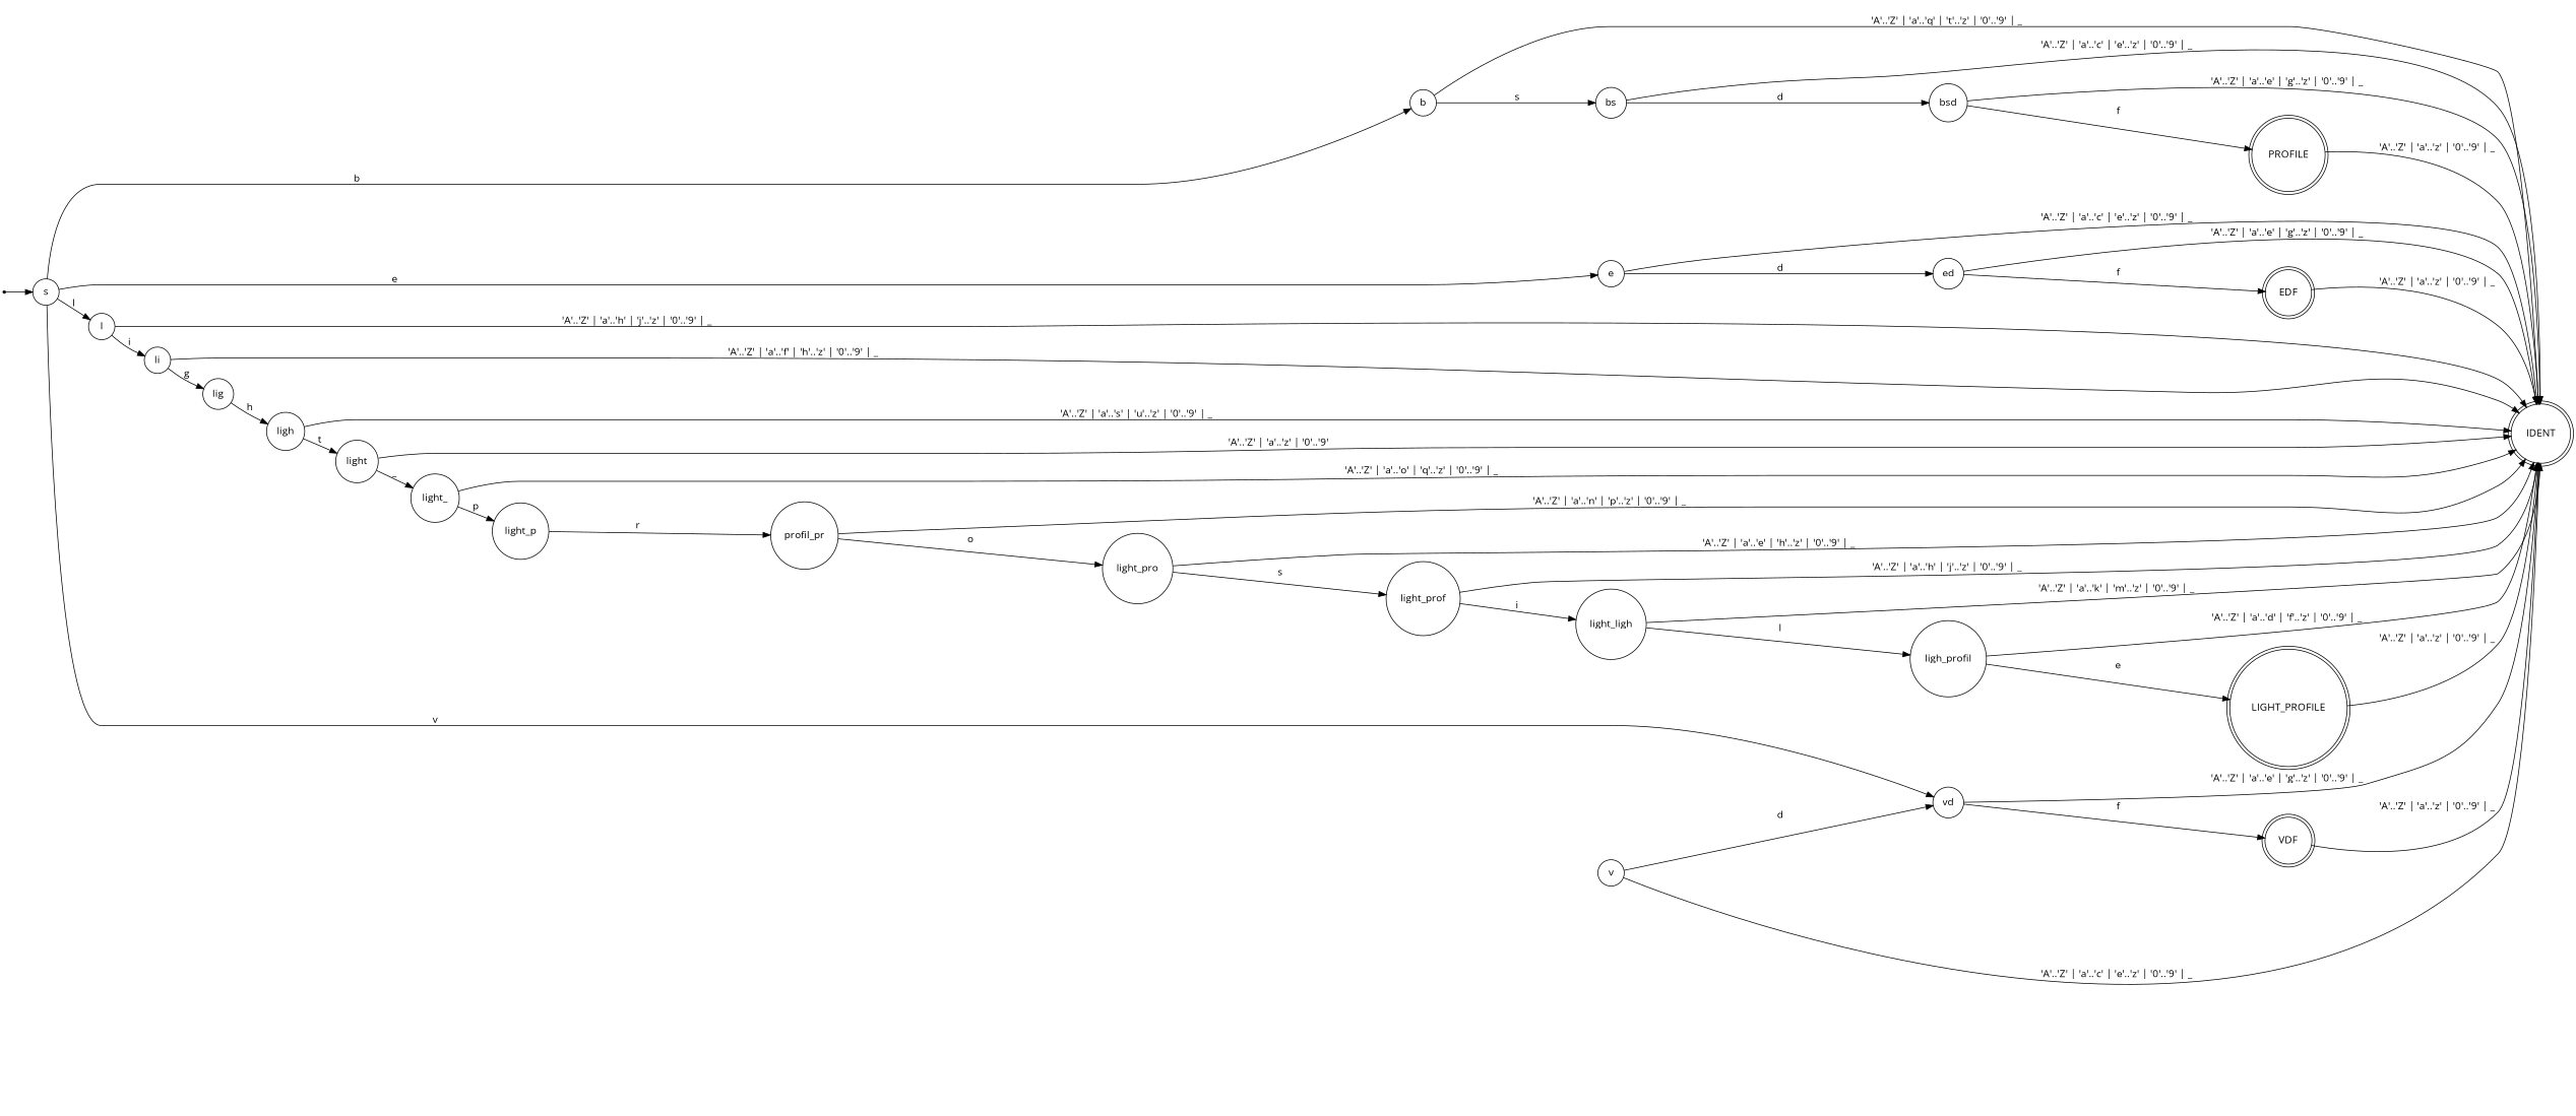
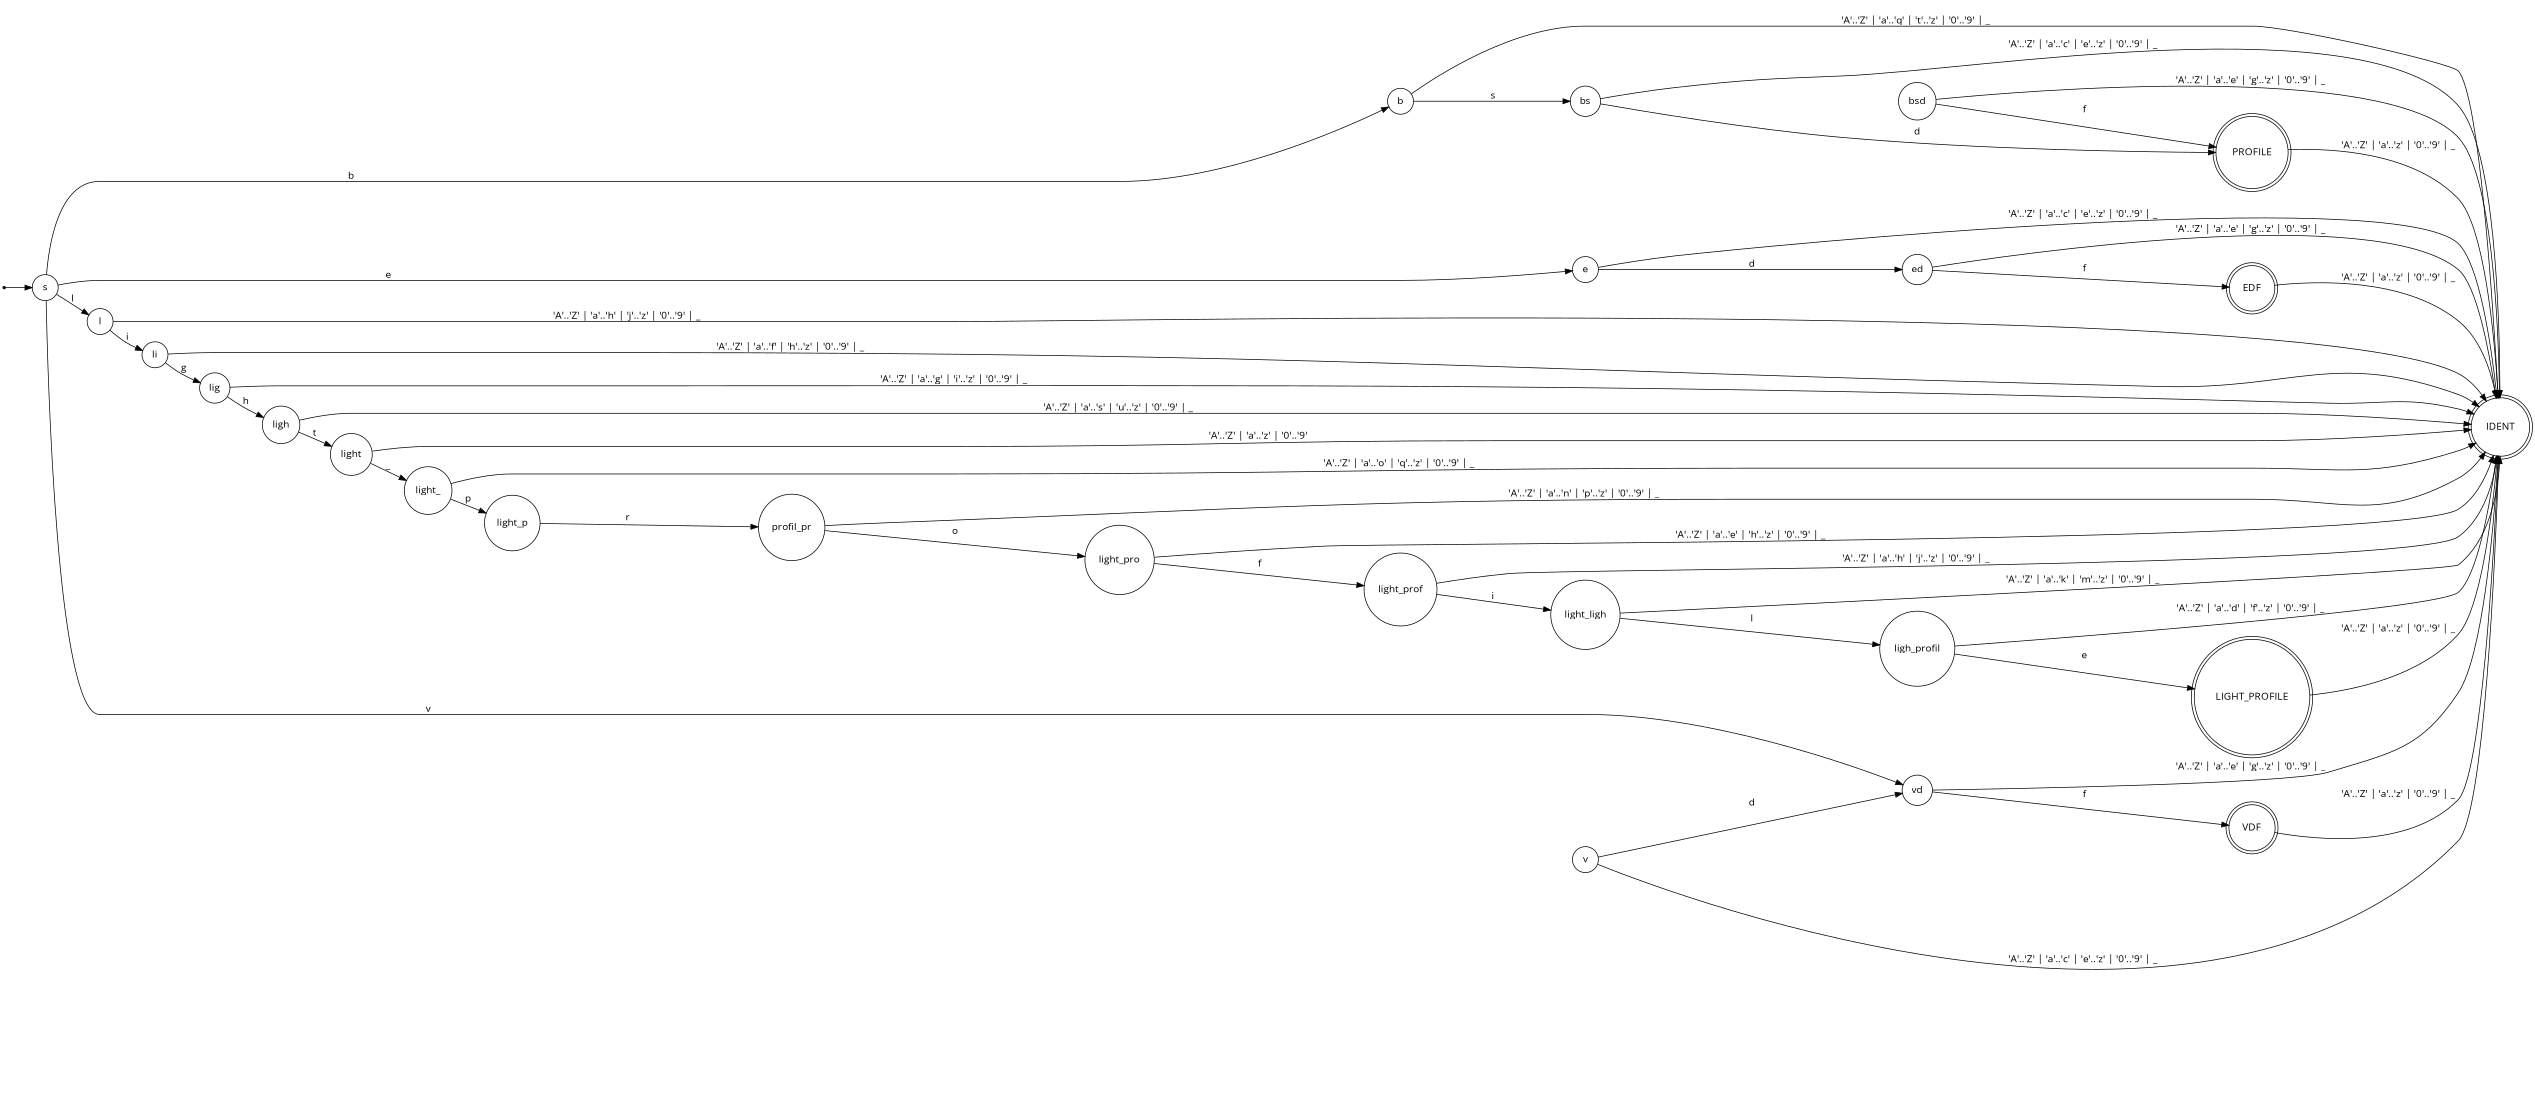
  digraph {
    fontname="Open Sans"
    rankdir=LR
    node [fontname="Open Sans" shape=circle]
    edge [fontname="Open Sans"]
    _s [shape=point]
    s
    b
    e
    l
    vd
    IDENT [shape=doublecircle]
    bs
    ed
    v
    li
    bsd
    n13 [label=PROFILE shape=doublecircle]
    EDF [shape=doublecircle]
    VDF [shape=doublecircle]
    lig
    ligh
    light
    light_
    light_p
    n21 [label=profil_pr]
    light_pro
    light_prof
    n24 [label=light_ligh]
    n25 [label=ligh_profil]
    LIGHT_PROFILE [shape=doublecircle]
    _s -> s
    s -> b [label=b]
    s -> e [label=e]
    s -> l [label=l]
    s -> vd [label=v]
    b -> IDENT [label="\'A\'..\'Z\' | \'a\'..\'q\' | \'t\'..\'z\' | \'0\'..\'9\' | _ "]
    b -> bs [label=s]
    e -> IDENT [label="\'A\'..\'Z\' | \'a\'..\'c\' | \'e\'..\'z\' | \'0\'..\'9\' | _ "]
    e -> ed [label=d]
    l -> IDENT [label="\'A\'..\'Z\' | \'a\'..\'h\' | \'j\'..\'z\' | \'0\'..\'9\' | _ "]
    l -> li [label=i]
    vd -> IDENT [label="\'A\'..\'Z\' | \'a\'..\'e\' | \'g\'..\'z\' | \'0\'..\'9\' | _ "]
    vd -> VDF [label=f]
    bs -> IDENT [label="\'A\'..\'Z\' | \'a\'..\'c\' | \'e\'..\'z\' | \'0\'..\'9\' | _ "]
-   bs -> bsd [label=d]
+   bs -> n13 [label=d]
    ed -> IDENT [label="\'A\'..\'Z\' | \'a\'..\'e\' | \'g\'..\'z\' | \'0\'..\'9\' | _ "]
    ed -> EDF [label=f]
    v -> vd [label=d]
    v -> IDENT [label="\'A\'..\'Z\' | \'a\'..\'c\' | \'e\'..\'z\' | \'0\'..\'9\' | _ "]
    li -> IDENT [label="\'A\'..\'Z\' | \'a\'..\'f\' | \'h\'..\'z\' | \'0\'..\'9\' | _ "]
    li -> lig [label=g]
    bsd -> IDENT [label="\'A\'..\'Z\' | \'a\'..\'e\' | \'g\'..\'z\' | \'0\'..\'9\' | _ "]
    bsd -> n13 [label=f]
    n13 -> IDENT [label="\'A\'..\'Z\' | \'a\'..\'z\' | \'0\'..\'9\' | _ "]
    EDF -> IDENT [label="\'A\'..\'Z\' | \'a\'..\'z\' | \'0\'..\'9\' | _ "]
    VDF -> IDENT [label="\'A\'..\'Z\' | \'a\'..\'z\' | \'0\'..\'9\' | _ "]
+   lig -> IDENT [label="\'A\'..\'Z\' | \'a\'..\'g\' | \'i\'..\'z\' | \'0\'..\'9\' | _ "]
    lig -> ligh [label=h]
    ligh -> IDENT [label="\'A\'..\'Z\' | \'a\'..\'s\' | \'u\'..\'z\' | \'0\'..\'9\' | _ "]
    ligh -> light [label=t]
    light -> IDENT [label="\'A\'..\'Z\' | \'a\'..\'z\' | \'0\'..\'9\' "]
    light -> light_ [label=_]
    light_ -> IDENT [label="\'A\'..\'Z\' | \'a\'..\'o\' | \'q\'..\'z\' | \'0\'..\'9\' | _ "]
    light_ -> light_p [label=p]
    light_p -> n21 [label=r]
    n21 -> IDENT [label="\'A\'..\'Z\' | \'a\'..\'n\' | \'p\'..\'z\' | \'0\'..\'9\' | _ "]
    n21 -> light_pro [label=o]
    light_pro -> IDENT [label="\'A\'..\'Z\' | \'a\'..\'e\' | \'h\'..\'z\' | \'0\'..\'9\' | _ "]
-   light_pro -> light_prof [label=s]
+   light_pro -> light_prof [label=f]
    light_prof -> IDENT [label="\'A\'..\'Z\' | \'a\'..\'h\' | \'j\'..\'z\' | \'0\'..\'9\' | _ "]
    light_prof -> n24 [label=i]
    n24 -> IDENT [label="\'A\'..\'Z\' | \'a\'..\'k\' | \'m\'..\'z\' | \'0\'..\'9\' | _ "]
    n24 -> n25 [label=l]
    n25 -> IDENT [label="\'A\'..\'Z\' | \'a\'..\'d\' | \'f\'..\'z\' | \'0\'..\'9\' | _ "]
    n25 -> LIGHT_PROFILE [label=e]
    LIGHT_PROFILE -> IDENT [label="\'A\'..\'Z\' | \'a\'..\'z\' | \'0\'..\'9\' | _ "]
  }
